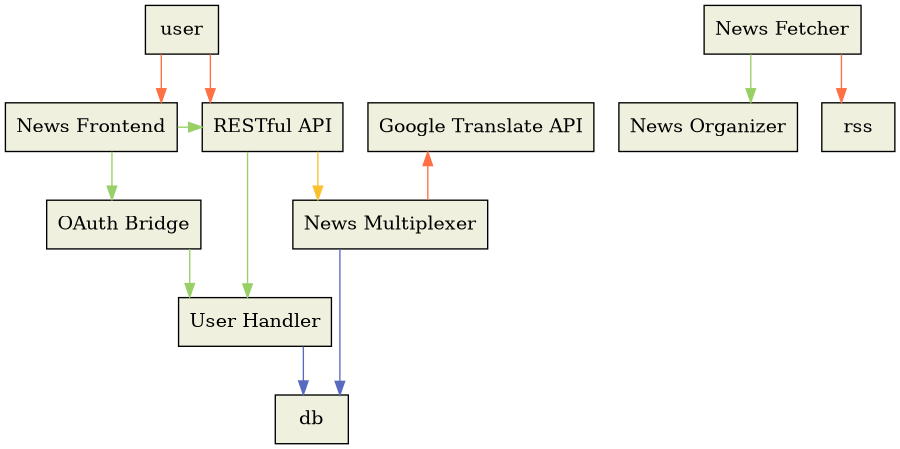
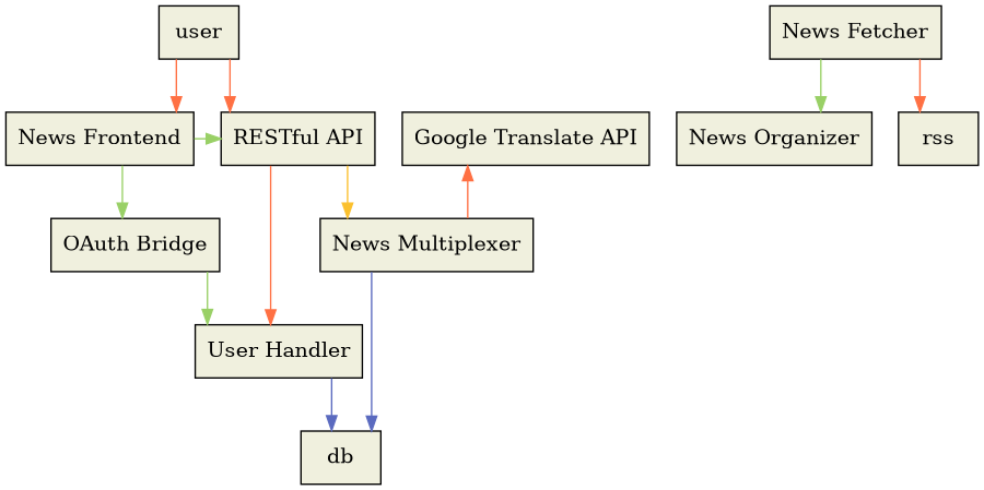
  digraph {
    splines=ortho
    node [color=black fillcolor="#f0f0de" shape=box style=filled]
    edge [color="#99d066"]
    n1 [label="News Frontend"]
    n2 [label="RESTful API"]
    n3 [label="Google Translate API"]
    n4 [label="News Multiplexer"]
    n5 [label="OAuth Bridge"]
    n6 [label="User Handler"]
    db
    n8 [label="News Organizer"]
    n9 [label="News Fetcher"]
    rss
    user
    subgraph sub_1 {
      rank=same
      n1
      n2
      n3
    }
    subgraph sub_2 {
      rank=same
      n4
    }
    n1 -> n2
    n1 -> n5
    n2 -> n4 [color="#fbc02d"]
-   n2 -> n6
+   n2 -> n6 [color="#ff7043"]
    n4 -> n3 [color="#ff7043"]
    n4 -> db [color="#5a6abf"]
    n5 -> n6
    n6 -> db [color="#5a6abf"]
    n9 -> n8
    n9 -> rss [color="#ff7043"]
    user -> n1 [color="#ff7043"]
    user -> n2 [color="#ff7043"]
  }
